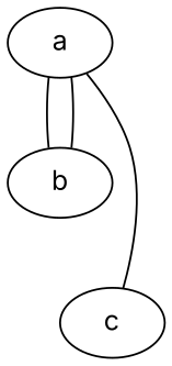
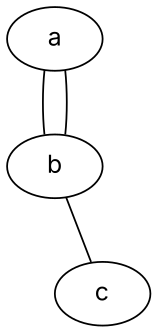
  graph {
    fontname=Inter
    node [fontname=Inter]
    edge [fontname=Inter]
    a
    b
    c
    a -- b
    b -- a
-   a -- c
+   b -- c
  }
